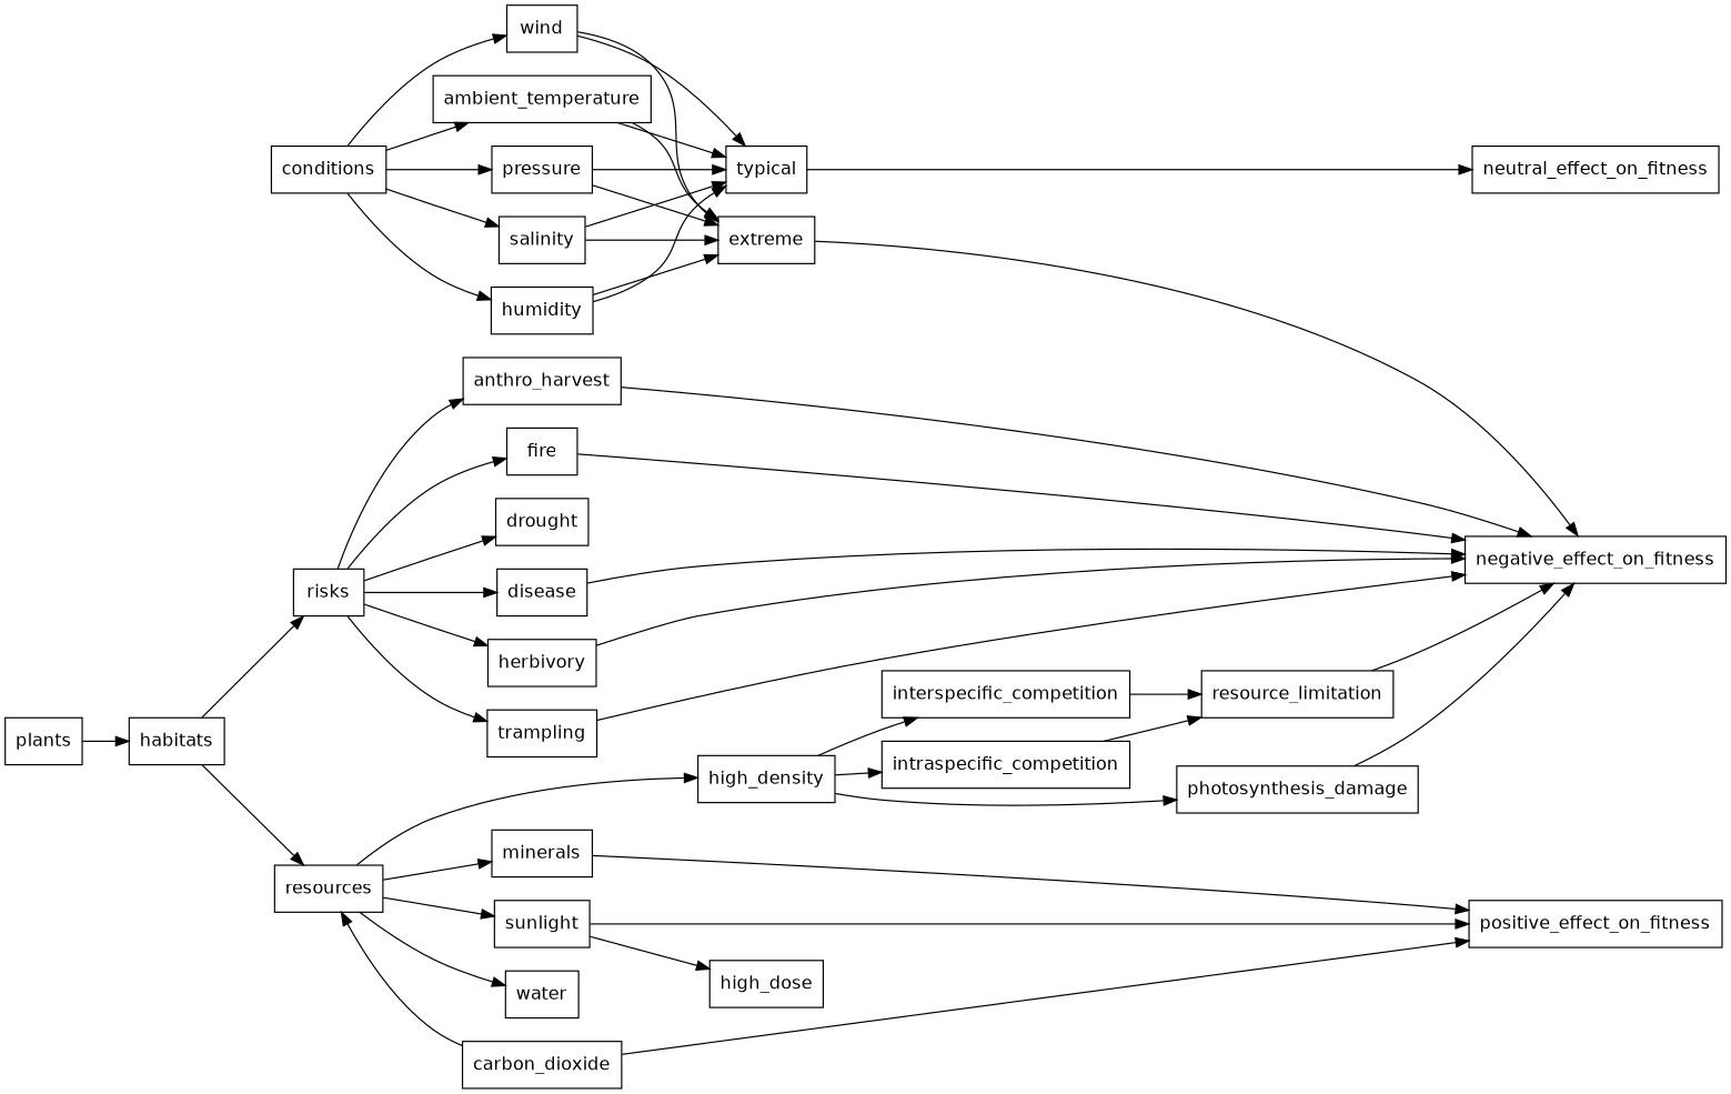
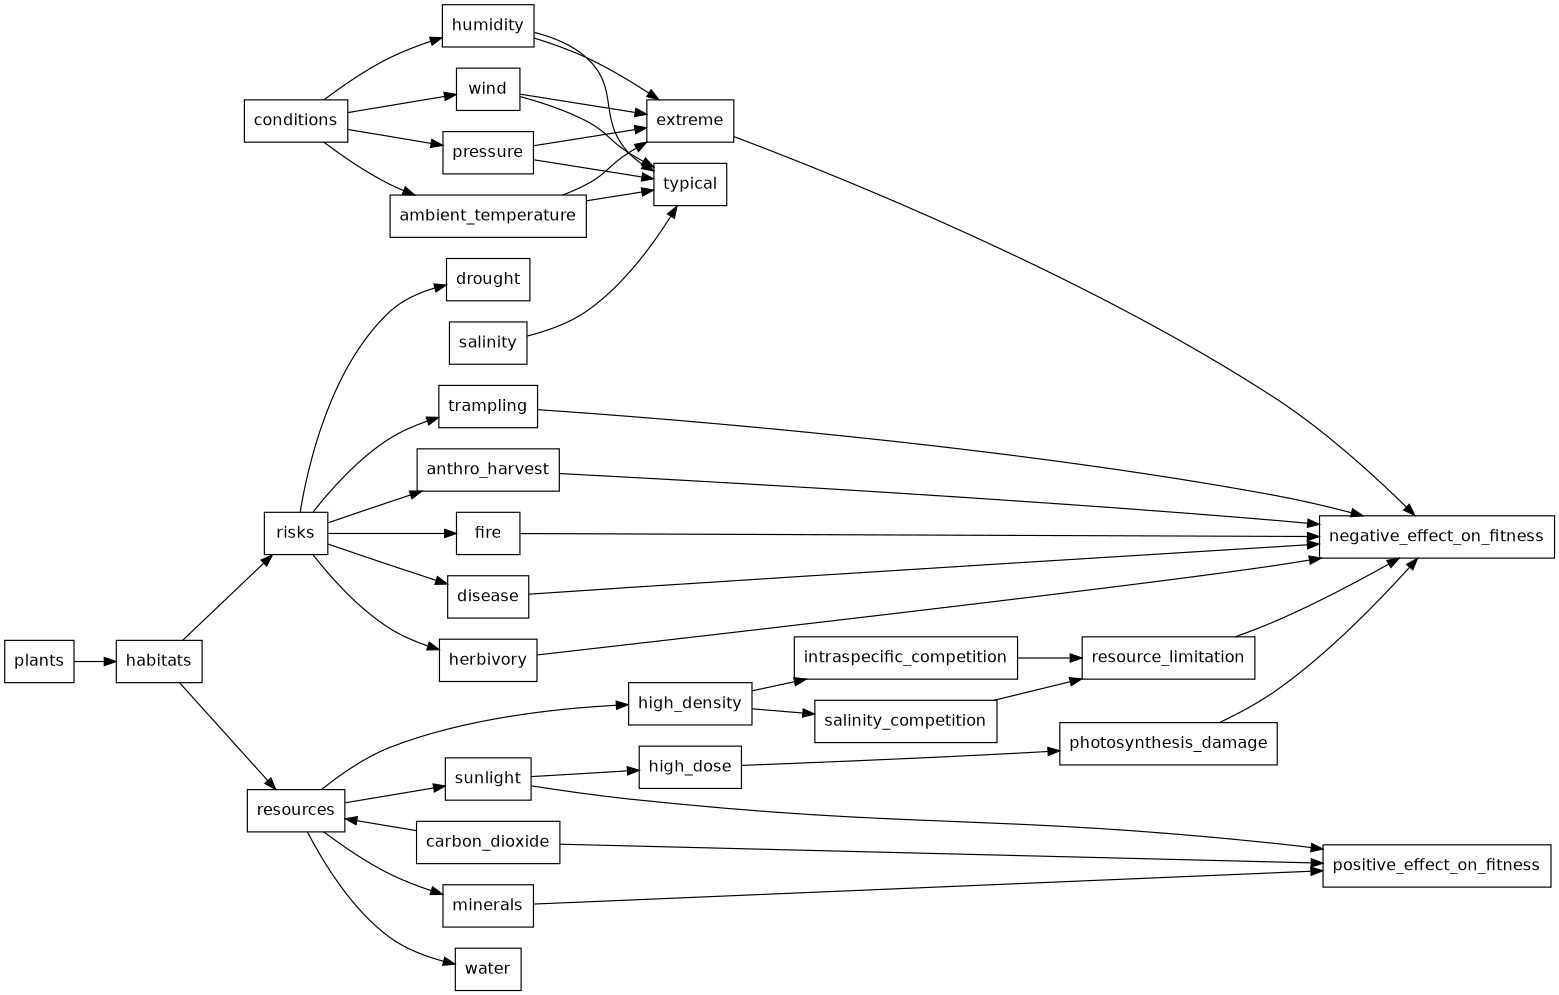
  digraph {
    fontsize=12
    rankdir=LR
    node [fontname=Helvetica shape=box]
    resources
    risks
    conditions
    positive_effect_on_fitness
    negative_effect_on_fitness
-   neutral_effect_on_fitness
    sunlight
    carbon_dioxide
    water
    minerals
    high_density
    high_dose
    typical
    extreme
    herbivory
    trampling
    anthro_harvest
    fire
    disease
    drought
    ambient_temperature
    salinity
    humidity
    wind
    pressure
-   interspecific_competition
+   interspecific_competition [label=salinity_competition]
    intraspecific_competition
    photosynthesis_damage
    plants
    habitats
    resource_limitation
    subgraph sub_1 {
      rank=same
      resources
      risks
      conditions
    }
    subgraph sub_2 {
      rank=same
      positive_effect_on_fitness
      negative_effect_on_fitness
-     neutral_effect_on_fitness
    }
    subgraph sub_3 {
      rank=same
      sunlight
      carbon_dioxide
      water
      minerals
    }
    subgraph sub_4 {
      rank=same
      high_density
      high_dose
      typical
      extreme
    }
    subgraph sub_5 {
      rank=same
      herbivory
      trampling
      anthro_harvest
      fire
      disease
      drought
    }
    resources -> sunlight
    resources -> water
    resources -> minerals
    resources -> high_density
    risks -> herbivory
    risks -> trampling
    risks -> anthro_harvest
    risks -> fire
    risks -> disease
    risks -> drought
    conditions -> ambient_temperature
-   conditions -> salinity
    conditions -> humidity
    conditions -> wind
    conditions -> pressure
    sunlight -> positive_effect_on_fitness
    sunlight -> high_dose
    carbon_dioxide -> resources
    carbon_dioxide -> positive_effect_on_fitness
    minerals -> positive_effect_on_fitness
    high_density -> interspecific_competition
    high_density -> intraspecific_competition
-   high_density -> photosynthesis_damage
-   typical -> neutral_effect_on_fitness
+   high_dose -> photosynthesis_damage
    extreme -> negative_effect_on_fitness
    herbivory -> negative_effect_on_fitness
    trampling -> negative_effect_on_fitness
    anthro_harvest -> negative_effect_on_fitness
    fire -> negative_effect_on_fitness
    disease -> negative_effect_on_fitness
    ambient_temperature -> typical
    ambient_temperature -> extreme
    salinity -> typical
-   salinity -> extreme
    humidity -> typical
    humidity -> extreme
    wind -> typical
    wind -> extreme
    pressure -> typical
    pressure -> extreme
    interspecific_competition -> resource_limitation
    intraspecific_competition -> resource_limitation
    photosynthesis_damage -> negative_effect_on_fitness
    plants -> habitats
    habitats -> resources
    habitats -> risks
    resource_limitation -> negative_effect_on_fitness
  }
